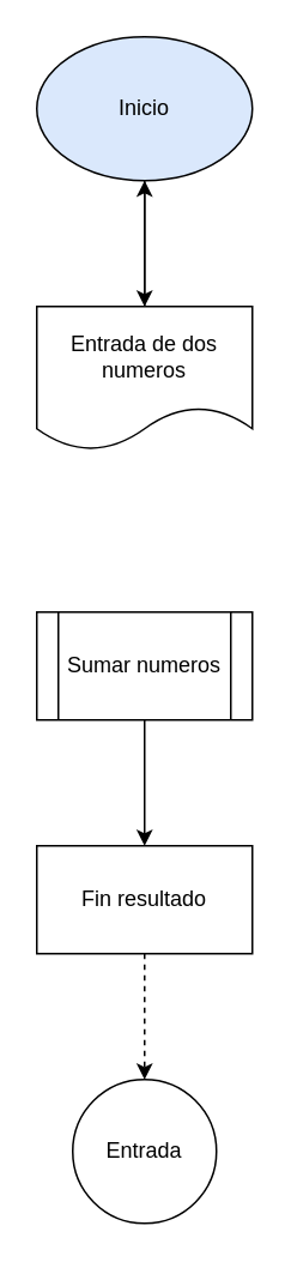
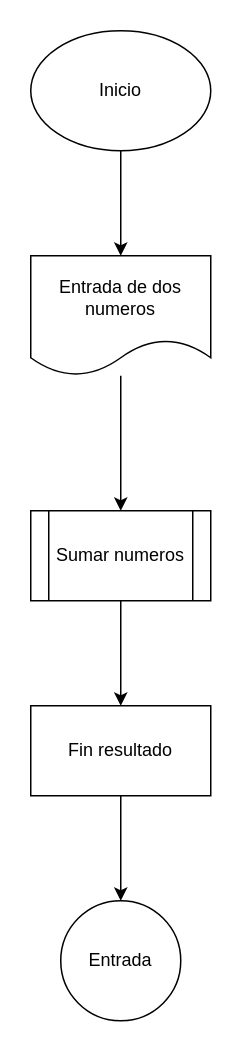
  <mxCell id="0" />
  <mxCell id="1" parent="0" />
  <mxCell id="2" value="" style="edgeStyle=none;html=1;" edge="1" parent="1" target="4"><mxGeometry relative="1" as="geometry"><mxPoint x="80" y="100" as="sourcePoint" /></mxGeometry></mxCell>
- <mxCell id="3" value="" style="edgeStyle=none;html=1;" edge="1" parent="1" source="4" target="7"><mxGeometry relative="1" as="geometry" /></mxCell>
+ <mxCell id="3" value="" style="edgeStyle=none;html=1;" edge="1" parent="1" source="4" target="6"><mxGeometry relative="1" as="geometry" /></mxCell>
  <mxCell id="4" value="Entrada de dos numeros" style="shape=document;whiteSpace=wrap;html=1;boundedLbl=1;rounded=0;" vertex="1" parent="1"><mxGeometry x="20" y="170" width="120" height="80" as="geometry" /></mxCell>
  <mxCell id="5" value="" style="edgeStyle=none;html=1;" edge="1" parent="1" source="6"><mxGeometry relative="1" as="geometry"><mxPoint x="80" y="470" as="targetPoint" /></mxGeometry></mxCell>
  <mxCell id="6" value="Sumar numeros" style="shape=process;whiteSpace=wrap;html=1;backgroundOutline=1;rounded=0;" vertex="1" parent="1"><mxGeometry x="20" y="340" width="120" height="60" as="geometry" /></mxCell>
- <mxCell id="7" value="Inicio" style="ellipse;whiteSpace=wrap;html=1;fillColor=#dae8fc;" vertex="1" parent="1"><mxGeometry x="20" y="20" width="120" height="80" as="geometry" /></mxCell>
- <mxCell id="8" value="" style="edgeStyle=none;html=1;dashed=1;" edge="1" parent="1" source="9" target="10"><mxGeometry relative="1" as="geometry" /></mxCell>
+ <mxCell id="7" value="Inicio" style="ellipse;whiteSpace=wrap;html=1;" vertex="1" parent="1"><mxGeometry x="20" y="20" width="120" height="80" as="geometry" /></mxCell>
+ <mxCell id="8" value="" style="edgeStyle=none;html=1;" edge="1" parent="1" source="9" target="10"><mxGeometry relative="1" as="geometry" /></mxCell>
  <mxCell id="9" value="Fin resultado" style="rounded=0;whiteSpace=wrap;html=1;" vertex="1" parent="1"><mxGeometry x="20" y="470" width="120" height="60" as="geometry" /></mxCell>
  <mxCell id="10" value="Entrada" style="ellipse;whiteSpace=wrap;html=1;rounded=0;" vertex="1" parent="1"><mxGeometry x="40" y="600" width="80" height="80" as="geometry" /></mxCell>
